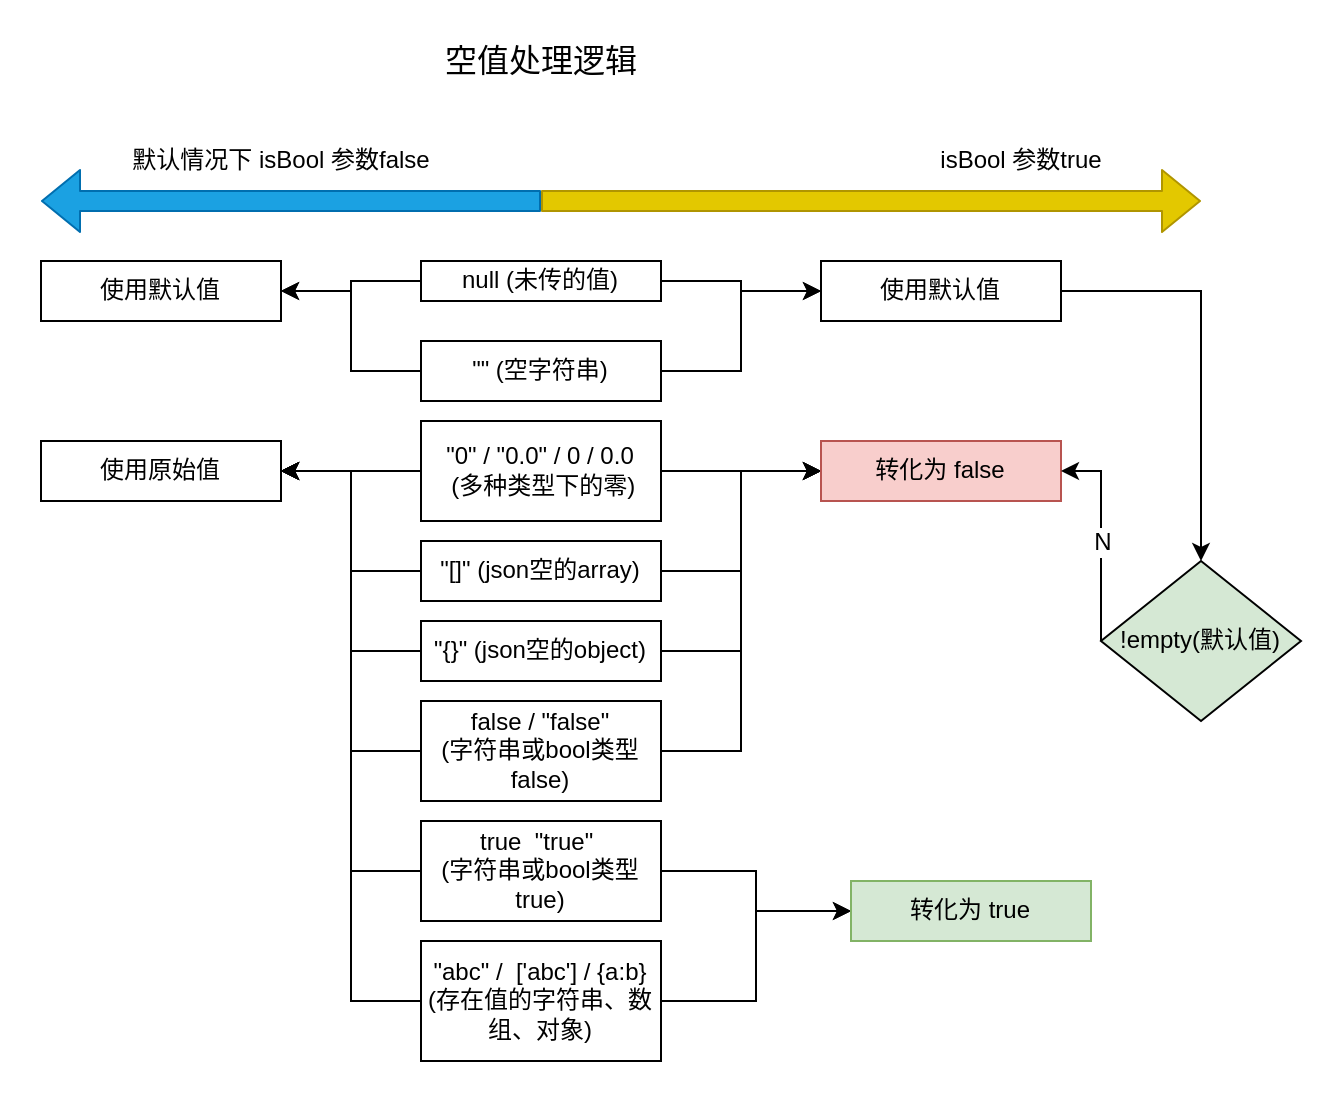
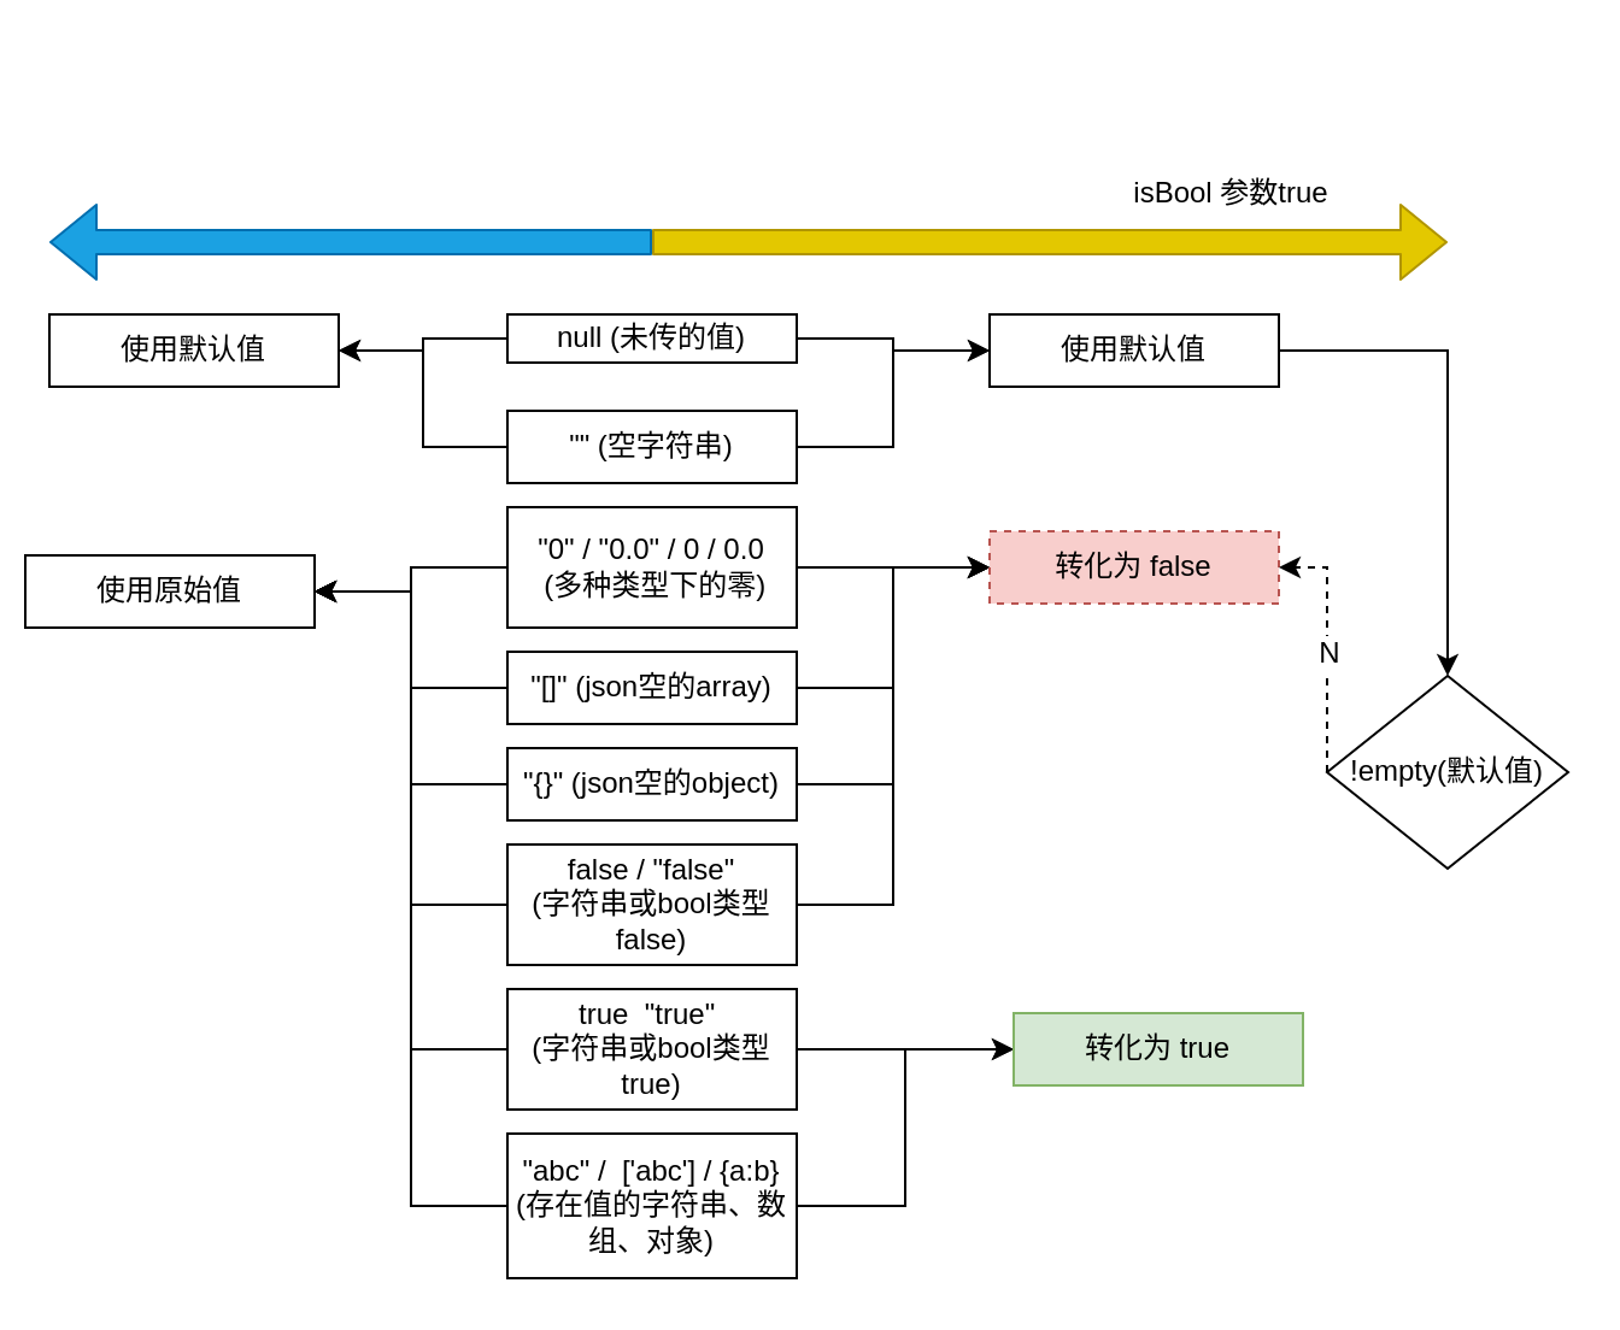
  <mxCell id="0" />
  <mxCell id="1" parent="0" />
  <mxCell id="2" style="edgeStyle=orthogonalEdgeStyle;rounded=0;orthogonalLoop=1;jettySize=auto;html=1;exitX=1;exitY=0.5;exitDx=0;exitDy=0;entryX=0;entryY=0.5;entryDx=0;entryDy=0;" edge="1" parent="1" source="4" target="30"><mxGeometry relative="1" as="geometry" /></mxCell>
  <mxCell id="3" style="edgeStyle=orthogonalEdgeStyle;rounded=0;orthogonalLoop=1;jettySize=auto;html=1;exitX=0;exitY=0.5;exitDx=0;exitDy=0;entryX=1;entryY=0.5;entryDx=0;entryDy=0;" edge="1" parent="1" source="4" target="34"><mxGeometry relative="1" as="geometry" /></mxCell>
  <mxCell id="4" value="&quot;&quot; (空字符串)" style="rounded=0;whiteSpace=wrap;html=1;" vertex="1" parent="1"><mxGeometry x="210" y="170" width="120" height="30" as="geometry" /></mxCell>
- <mxCell id="5" value="&lt;font style=&quot;font-size: 16px&quot;&gt;空值处理逻辑&lt;/font&gt;" style="text;html=1;align=center;verticalAlign=middle;resizable=0;points=[];autosize=1;strokeWidth=6;" vertex="1" parent="1"><mxGeometry x="215" y="20" width="110" height="20" as="geometry" /></mxCell>
  <mxCell id="6" style="edgeStyle=orthogonalEdgeStyle;rounded=0;orthogonalLoop=1;jettySize=auto;html=1;exitX=1;exitY=0.5;exitDx=0;exitDy=0;entryX=0;entryY=0.5;entryDx=0;entryDy=0;" edge="1" parent="1" source="8" target="30"><mxGeometry relative="1" as="geometry" /></mxCell>
  <mxCell id="7" style="edgeStyle=orthogonalEdgeStyle;rounded=0;orthogonalLoop=1;jettySize=auto;html=1;exitX=0;exitY=0.5;exitDx=0;exitDy=0;" edge="1" parent="1" source="8" target="34"><mxGeometry relative="1" as="geometry" /></mxCell>
  <mxCell id="8" value="null (未传的值)" style="rounded=0;whiteSpace=wrap;html=1;" vertex="1" parent="1"><mxGeometry x="210" y="130" width="120" height="20" as="geometry" /></mxCell>
  <mxCell id="9" style="edgeStyle=orthogonalEdgeStyle;rounded=0;orthogonalLoop=1;jettySize=auto;html=1;exitX=1;exitY=0.5;exitDx=0;exitDy=0;entryX=0;entryY=0.5;entryDx=0;entryDy=0;" edge="1" parent="1" source="11" target="27"><mxGeometry relative="1" as="geometry" /></mxCell>
  <mxCell id="10" style="edgeStyle=orthogonalEdgeStyle;rounded=0;orthogonalLoop=1;jettySize=auto;html=1;exitX=0;exitY=0.5;exitDx=0;exitDy=0;entryX=1;entryY=0.5;entryDx=0;entryDy=0;" edge="1" parent="1" source="11" target="35"><mxGeometry relative="1" as="geometry" /></mxCell>
  <mxCell id="11" value="&quot;0&quot; / &quot;0.0&quot; / 0 / 0.0&lt;br&gt;&amp;nbsp;(多种类型下的零)" style="rounded=0;whiteSpace=wrap;html=1;" vertex="1" parent="1"><mxGeometry x="210" y="210" width="120" height="50" as="geometry" /></mxCell>
  <mxCell id="12" style="edgeStyle=orthogonalEdgeStyle;rounded=0;orthogonalLoop=1;jettySize=auto;html=1;exitX=1;exitY=0.5;exitDx=0;exitDy=0;entryX=0;entryY=0.5;entryDx=0;entryDy=0;" edge="1" parent="1" source="14" target="27"><mxGeometry relative="1" as="geometry" /></mxCell>
  <mxCell id="13" style="edgeStyle=orthogonalEdgeStyle;rounded=0;orthogonalLoop=1;jettySize=auto;html=1;exitX=0;exitY=0.5;exitDx=0;exitDy=0;entryX=1;entryY=0.5;entryDx=0;entryDy=0;" edge="1" parent="1" source="14" target="35"><mxGeometry relative="1" as="geometry" /></mxCell>
  <mxCell id="14" value="&quot;[]&quot; (json空的array)" style="rounded=0;whiteSpace=wrap;html=1;" vertex="1" parent="1"><mxGeometry x="210" y="270" width="120" height="30" as="geometry" /></mxCell>
  <mxCell id="15" style="edgeStyle=orthogonalEdgeStyle;rounded=0;orthogonalLoop=1;jettySize=auto;html=1;exitX=1;exitY=0.5;exitDx=0;exitDy=0;entryX=0;entryY=0.5;entryDx=0;entryDy=0;" edge="1" parent="1" source="17" target="27"><mxGeometry relative="1" as="geometry" /></mxCell>
  <mxCell id="16" style="edgeStyle=orthogonalEdgeStyle;rounded=0;orthogonalLoop=1;jettySize=auto;html=1;exitX=0;exitY=0.5;exitDx=0;exitDy=0;entryX=1;entryY=0.5;entryDx=0;entryDy=0;" edge="1" parent="1" source="17" target="35"><mxGeometry relative="1" as="geometry" /></mxCell>
  <mxCell id="17" value="&quot;{}&quot; (json空的object)" style="rounded=0;whiteSpace=wrap;html=1;" vertex="1" parent="1"><mxGeometry x="210" y="310" width="120" height="30" as="geometry" /></mxCell>
  <mxCell id="18" style="edgeStyle=orthogonalEdgeStyle;rounded=0;orthogonalLoop=1;jettySize=auto;html=1;exitX=1;exitY=0.5;exitDx=0;exitDy=0;entryX=0;entryY=0.5;entryDx=0;entryDy=0;" edge="1" parent="1" source="20" target="28"><mxGeometry relative="1" as="geometry" /></mxCell>
  <mxCell id="19" style="edgeStyle=orthogonalEdgeStyle;rounded=0;orthogonalLoop=1;jettySize=auto;html=1;exitX=0;exitY=0.5;exitDx=0;exitDy=0;entryX=1;entryY=0.5;entryDx=0;entryDy=0;" edge="1" parent="1" source="20" target="35"><mxGeometry relative="1" as="geometry" /></mxCell>
  <mxCell id="20" value="true&amp;nbsp; &quot;true&quot;&amp;nbsp;&lt;br&gt;(字符串或bool类型true)" style="rounded=0;whiteSpace=wrap;html=1;" vertex="1" parent="1"><mxGeometry x="210" y="410" width="120" height="50" as="geometry" /></mxCell>
  <mxCell id="21" style="edgeStyle=orthogonalEdgeStyle;rounded=0;orthogonalLoop=1;jettySize=auto;html=1;exitX=1;exitY=0.5;exitDx=0;exitDy=0;entryX=0;entryY=0.5;entryDx=0;entryDy=0;" edge="1" parent="1" source="23" target="27"><mxGeometry relative="1" as="geometry" /></mxCell>
  <mxCell id="22" style="edgeStyle=orthogonalEdgeStyle;rounded=0;orthogonalLoop=1;jettySize=auto;html=1;exitX=0;exitY=0.5;exitDx=0;exitDy=0;entryX=1;entryY=0.5;entryDx=0;entryDy=0;" edge="1" parent="1" source="23" target="35"><mxGeometry relative="1" as="geometry" /></mxCell>
  <mxCell id="23" value="false / &quot;false&quot; &lt;br&gt;(字符串或bool类型false)" style="rounded=0;whiteSpace=wrap;html=1;" vertex="1" parent="1"><mxGeometry x="210" y="350" width="120" height="50" as="geometry" /></mxCell>
  <mxCell id="24" style="edgeStyle=orthogonalEdgeStyle;rounded=0;orthogonalLoop=1;jettySize=auto;html=1;exitX=1;exitY=0.5;exitDx=0;exitDy=0;entryX=0;entryY=0.5;entryDx=0;entryDy=0;" edge="1" parent="1" source="26" target="28"><mxGeometry relative="1" as="geometry" /></mxCell>
  <mxCell id="25" style="edgeStyle=orthogonalEdgeStyle;rounded=0;orthogonalLoop=1;jettySize=auto;html=1;exitX=0;exitY=0.5;exitDx=0;exitDy=0;entryX=1;entryY=0.5;entryDx=0;entryDy=0;" edge="1" parent="1" source="26" target="35"><mxGeometry relative="1" as="geometry" /></mxCell>
  <mxCell id="26" value="&quot;abc&quot; /&amp;nbsp; ['abc'] / {a:b}&lt;br&gt;(存在值的字符串、数组、对象)" style="rounded=0;whiteSpace=wrap;html=1;" vertex="1" parent="1"><mxGeometry x="210" y="470" width="120" height="60" as="geometry" /></mxCell>
- <mxCell id="27" value="转化为 false" style="rounded=0;whiteSpace=wrap;html=1;fillColor=#f8cecc;strokeColor=#b85450;" vertex="1" parent="1"><mxGeometry x="410" y="220" width="120" height="30" as="geometry" /></mxCell>
- <mxCell id="28" value="转化为 true" style="rounded=0;whiteSpace=wrap;html=1;fillColor=#d5e8d4;strokeColor=#82b366;" vertex="1" parent="1"><mxGeometry x="425" y="440" width="120" height="30" as="geometry" /></mxCell>
+ <mxCell id="27" value="转化为 false" style="rounded=0;whiteSpace=wrap;html=1;fillColor=#f8cecc;strokeColor=#b85450;dashed=1;" vertex="1" parent="1"><mxGeometry x="410" y="220" width="120" height="30" as="geometry" /></mxCell>
+ <mxCell id="28" value="转化为 true" style="rounded=0;whiteSpace=wrap;html=1;fillColor=#d5e8d4;strokeColor=#82b366;" vertex="1" parent="1"><mxGeometry x="420" y="420" width="120" height="30" as="geometry" /></mxCell>
  <mxCell id="29" style="edgeStyle=orthogonalEdgeStyle;rounded=0;orthogonalLoop=1;jettySize=auto;html=1;exitX=1;exitY=0.5;exitDx=0;exitDy=0;" edge="1" parent="1" source="30" target="33"><mxGeometry relative="1" as="geometry" /></mxCell>
  <mxCell id="30" value="使用默认值" style="rounded=0;whiteSpace=wrap;html=1;" vertex="1" parent="1"><mxGeometry x="410" y="130" width="120" height="30" as="geometry" /></mxCell>
- <mxCell id="31" style="edgeStyle=orthogonalEdgeStyle;rounded=0;orthogonalLoop=1;jettySize=auto;html=1;exitX=0;exitY=0.5;exitDx=0;exitDy=0;entryX=1;entryY=0.5;entryDx=0;entryDy=0;" edge="1" parent="1" source="33" target="27"><mxGeometry relative="1" as="geometry"><Array as="points"><mxPoint x="550" y="235" /></Array></mxGeometry></mxCell>
+ <mxCell id="31" style="edgeStyle=orthogonalEdgeStyle;rounded=0;orthogonalLoop=1;jettySize=auto;html=1;exitX=0;exitY=0.5;exitDx=0;exitDy=0;entryX=1;entryY=0.5;entryDx=0;entryDy=0;dashed=1;" edge="1" parent="1" source="33" target="27"><mxGeometry relative="1" as="geometry"><Array as="points"><mxPoint x="550" y="235" /></Array></mxGeometry></mxCell>
  <mxCell id="32" value="N" style="text;html=1;align=center;verticalAlign=middle;resizable=0;points=[];labelBackgroundColor=#ffffff;" vertex="1" connectable="0" parent="31"><mxGeometry x="-0.048" relative="1" as="geometry"><mxPoint as="offset" /></mxGeometry></mxCell>
- <mxCell id="33" value="!empty(默认值)" style="rhombus;whiteSpace=wrap;html=1;fillColor=#d5e8d4;" vertex="1" parent="1"><mxGeometry x="550" y="280" width="100" height="80" as="geometry" /></mxCell>
+ <mxCell id="33" value="!empty(默认值)" style="rhombus;whiteSpace=wrap;html=1;" vertex="1" parent="1"><mxGeometry x="550" y="280" width="100" height="80" as="geometry" /></mxCell>
  <mxCell id="34" value="使用默认值" style="rounded=0;whiteSpace=wrap;html=1;" vertex="1" parent="1"><mxGeometry x="20" y="130" width="120" height="30" as="geometry" /></mxCell>
- <mxCell id="35" value="使用原始值" style="rounded=0;whiteSpace=wrap;html=1;" vertex="1" parent="1"><mxGeometry x="20" y="220" width="120" height="30" as="geometry" /></mxCell>
+ <mxCell id="35" value="使用原始值" style="rounded=0;whiteSpace=wrap;html=1;" vertex="1" parent="1"><mxGeometry x="10" y="230" width="120" height="30" as="geometry" /></mxCell>
  <mxCell id="36" value="" style="shape=flexArrow;endArrow=classic;html=1;fillColor=#1ba1e2;strokeColor=#006EAF;" edge="1" parent="1"><mxGeometry width="50" height="50" relative="1" as="geometry"><mxPoint x="270" y="100" as="sourcePoint" /><mxPoint x="20" y="100" as="targetPoint" /></mxGeometry></mxCell>
- <mxCell id="37" value="默认情况下 isBool 参数false" style="text;html=1;align=center;verticalAlign=middle;resizable=0;points=[];autosize=1;" vertex="1" parent="1"><mxGeometry x="60" y="70" width="160" height="20" as="geometry" /></mxCell>
  <mxCell id="38" value="isBool 参数true" style="text;html=1;align=center;verticalAlign=middle;resizable=0;points=[];autosize=1;" vertex="1" parent="1"><mxGeometry x="460" y="70" width="100" height="20" as="geometry" /></mxCell>
  <mxCell id="39" value="" style="shape=flexArrow;endArrow=classic;html=1;fillColor=#e3c800;strokeColor=#B09500;" edge="1" parent="1"><mxGeometry width="50" height="50" relative="1" as="geometry"><mxPoint x="270" y="100" as="sourcePoint" /><mxPoint x="600" y="100" as="targetPoint" /></mxGeometry></mxCell>
